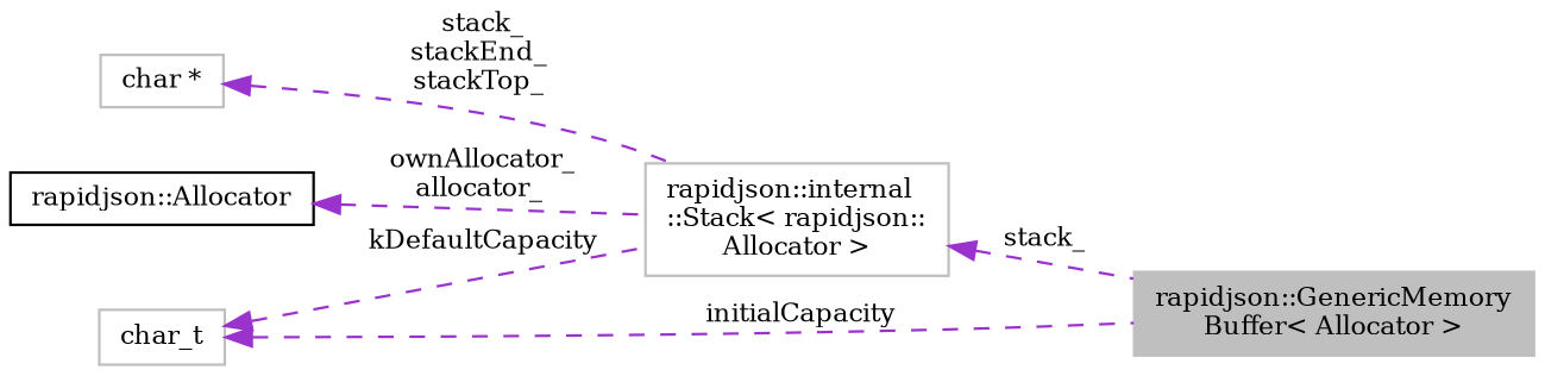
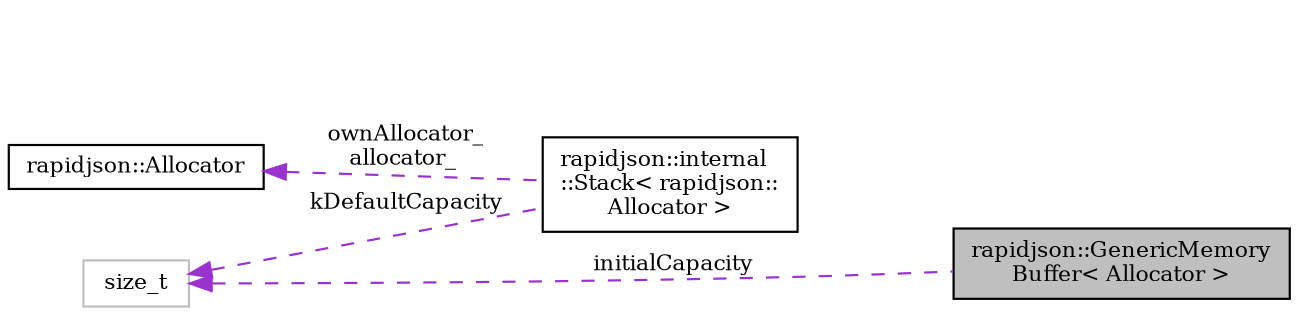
  digraph {
    fontname="DejaVu Serif"
    rankdir=LR
    node [color=black fillcolor=white fontname="DejaVu Serif" fontsize=10 shape=record style=filled]
    edge [color=darkorchid3 dir=back fontname="DejaVu Serif" fontsize=10 labelfontname=Helvetica labelfontsize=10 style=dashed]
-   n1 [color=grey75 fillcolor=grey75 fontcolor=black height=0.2 label="rapidjson::GenericMemory\lBuffer\< Allocator \>" width=0.4]
-   n2 [color=grey75 height=0.2 label="rapidjson::internal\l::Stack\< rapidjson::\lAllocator \>" width=0.4]
+   n1 [fillcolor=grey75 fontcolor=black height=0.2 label="rapidjson::GenericMemory\lBuffer\< Allocator \>" width=0.4]
+   n2 [height=0.2 label="rapidjson::internal\l::Stack\< rapidjson::\lAllocator \>" width=0.4]
    n3 [height=0.2 label="rapidjson::Allocator" width=0.4]
-   n4 [color=grey75 height=0.2 label=char_t width=0.4]
-   n5 [color=grey75 height=0.2 label="char *" width=0.4]
-   n2 -> n1 [label=" stack_"]
+   n4 [color=grey75 height=0.2 label=size_t width=0.4]
    n3 -> n2 [label=" ownAllocator_\nallocator_"]
    n4 -> n1 [label=" initialCapacity"]
    n4 -> n2 [label=" kDefaultCapacity"]
-   n5 -> n2 [label=" stack_\nstackEnd_\nstackTop_"]
  }
